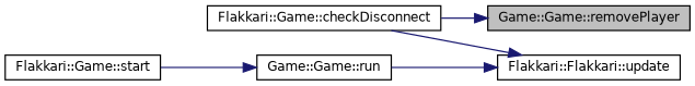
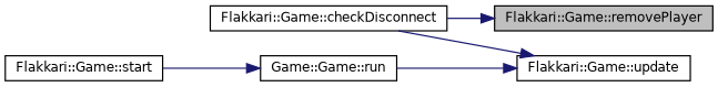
  digraph {
    rankdir=RL
    node [color=black fillcolor=white fontname=Helvetica fontsize=10 shape=record style=filled]
    edge [color=midnightblue dir=back fontname=Helvetica fontsize=10 labelfontname=Helvetica labelfontsize=10 style=solid]
-   n1 [fillcolor=grey75 fontcolor=black height=0.2 label="Game::Game::removePlayer" width=0.4]
+   n1 [fillcolor=grey75 fontcolor=black height=0.2 label="Flakkari::Game::removePlayer" width=0.4]
    n2 [height=0.2 label="Flakkari::Game::checkDisconnect" width=0.4]
-   n3 [height=0.2 label="Flakkari::Flakkari::update" width=0.4]
+   n3 [height=0.2 label="Flakkari::Game::update" width=0.4]
    n4 [height=0.2 label="Game::Game::run" width=0.4]
    n5 [height=0.2 label="Flakkari::Game::start" width=0.4]
    n1 -> n2
    n3 -> n2
    n3 -> n4
    n4 -> n5
  }
